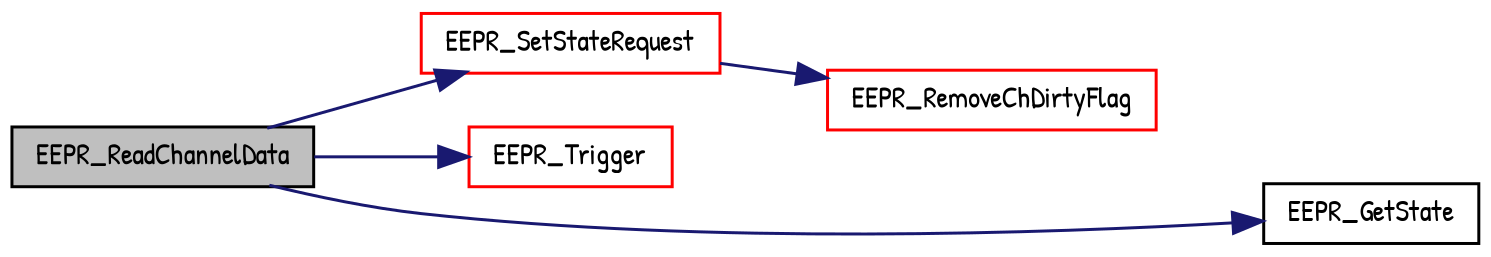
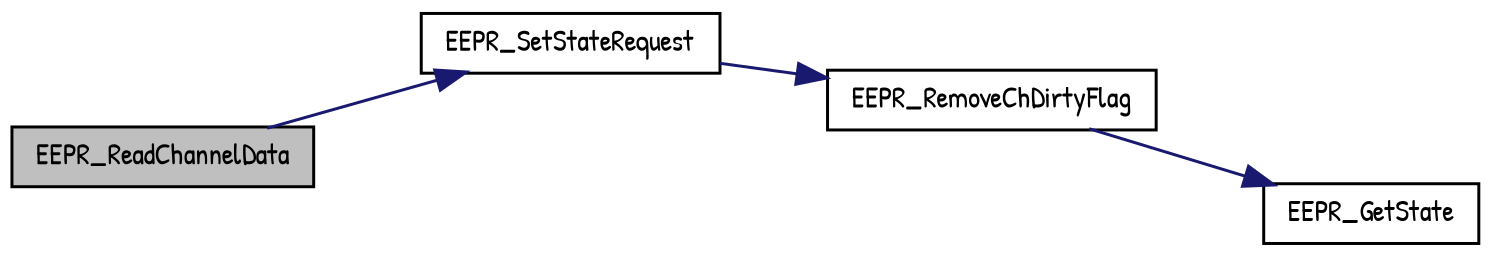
  digraph {
    fontname="Patrick Hand"
    rankdir=LR
    node [color=black fillcolor=white fontname="Patrick Hand" fontsize=10 shape=record style=filled]
    edge [color=midnightblue fontname="Patrick Hand" fontsize=10 labelfontname=Helvetica labelfontsize=10 style=solid]
    n1 [fillcolor=grey75 fontcolor=black height=0.2 label=EEPR_ReadChannelData width=0.4]
-   n2 [color=red height=0.2 label=EEPR_SetStateRequest width=0.4]
-   n3 [color=red height=0.2 label=EEPR_Trigger width=0.4]
+   n2 [height=0.2 label=EEPR_SetStateRequest width=0.4]
    n4 [height=0.2 label=EEPR_GetState width=0.4]
-   n5 [color=red height=0.2 label=EEPR_RemoveChDirtyFlag width=0.4]
+   n5 [height=0.2 label=EEPR_RemoveChDirtyFlag width=0.4]
    n1 -> n2
-   n1 -> n3
-   n1 -> n4
+   n5 -> n4
    n2 -> n5
  }
